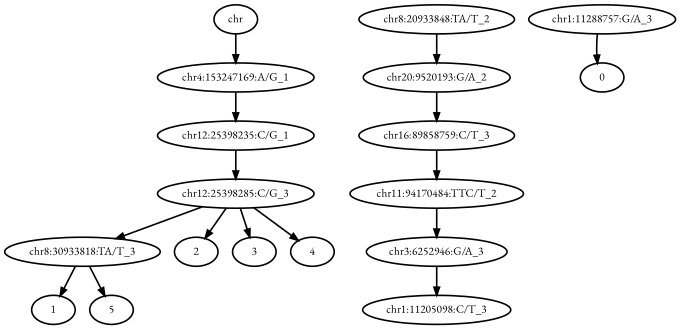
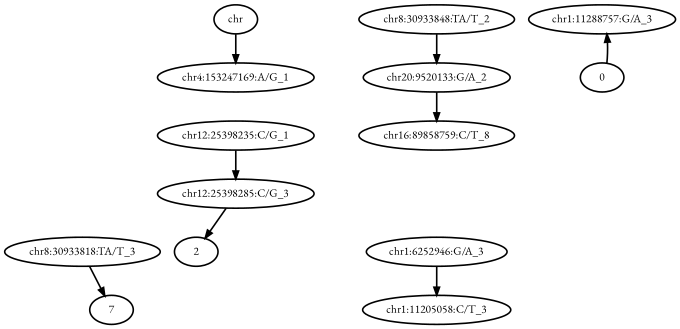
  digraph {
    fontname="EB Garamond"
    rankdir=TB
    node [fontname="EB Garamond" style=bold]
    edge [fontname="EB Garamond" style=bold]
    n1 [label=chr]
    n2 [label="chr4:153247169:A/G_1"]
    n3 [label="chr12:25398235:C/G_1"]
-   n4 [label="chr8:20933848:TA/T_2"]
-   n5 [label="chr20:9520193:G/A_2"]
-   n6 [label="chr16:89858759:C/T_3"]
-   n7 [label="chr11:94170484:TTC/T_2"]
-   n8 [label="chr3:6252946:G/A_3"]
-   n9 [label="chr1:11205098:C/T_3"]
+   n4 [label="chr8:30933848:TA/T_2"]
+   n5 [label="chr20:9520133:G/A_2"]
+   n6 [label="chr16:89858759:C/T_8"]
+   n8 [label="chr1:6252946:G/A_3"]
+   n9 [label="chr1:11205058:C/T_3"]
    n10 [label="chr1:11288757:G/A_3"]
    n11 [label=0]
    n12 [label="chr8:30933818:TA/T_3"]
-   n13 [label=1]
-   n14 [label=5]
+   n14 [label=7]
    n15 [label=2]
-   n16 [label=3]
-   n17 [label=4]
    n18 [label="chr12:25398285:C/G_3"]
    n1 -> n2
-   n2 -> n3
    n3 -> n18
    n4 -> n5
    n5 -> n6
-   n6 -> n7
-   n7 -> n8
    n8 -> n9
-   n10 -> n11
-   n12 -> n13
+   n11 -> n10
    n12 -> n14
-   n18 -> n12
    n18 -> n15
-   n18 -> n16
-   n18 -> n17
  }
